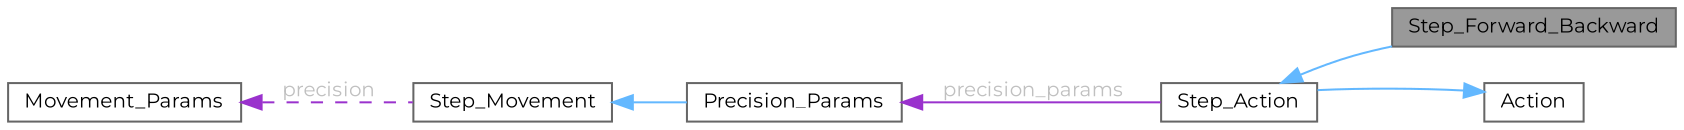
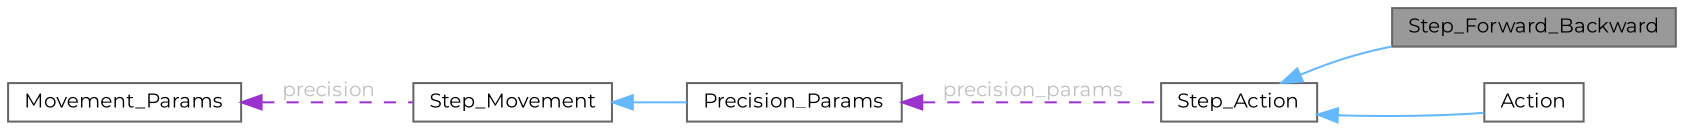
  digraph {
    fontname=Montserrat
    rankdir=LR
    node [color=gray40 fillcolor=white fontname=Montserrat fontsize=10 shape=box style=filled]
    edge [color=steelblue1 dir=back fontname=Montserrat fontsize=10 labelfontname=Helvetica labelfontsize=10 style=solid]
    n1 [fillcolor=grey60 fontcolor=black height=0.2 label=Step_Forward_Backward width=0.4]
    n2 [height=0.2 label=Step_Action width=0.4]
    n3 [height=0.2 label=Action width=0.4]
    n4 [height=0.2 label=Precision_Params width=0.4]
    n5 [height=0.2 label=Step_Movement width=0.4]
    n6 [height=0.2 label=Movement_Params width=0.4]
    n2 -> n1
-   n3 -> n2
-   n4 -> n2 [color=darkorchid3 fontcolor=grey label=" precision_params"]
+   n2 -> n3
+   n4 -> n2 [color=darkorchid3 fontcolor=grey label=" precision_params" style=dashed]
    n5 -> n4
    n6 -> n5 [color=darkorchid3 fontcolor=grey label=" precision" style=dashed]
  }
